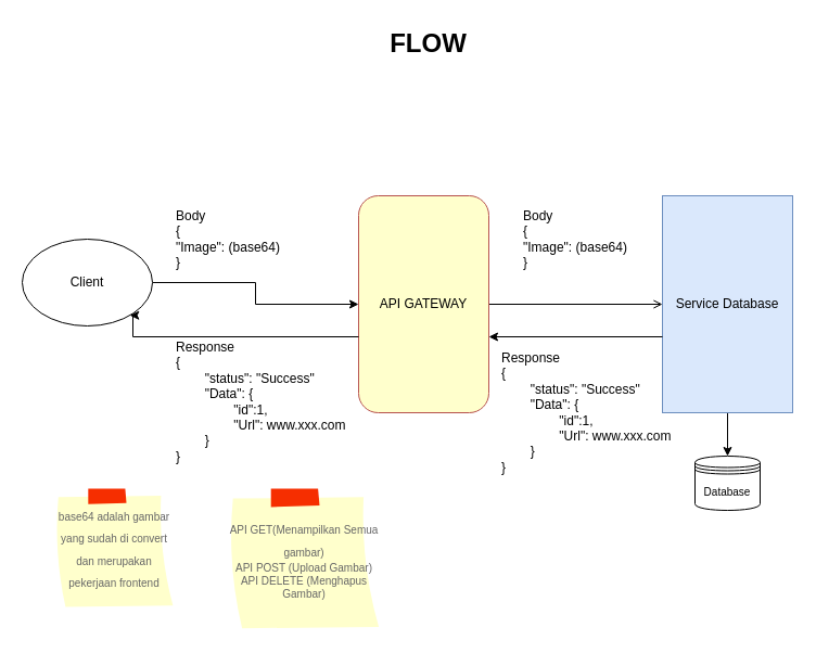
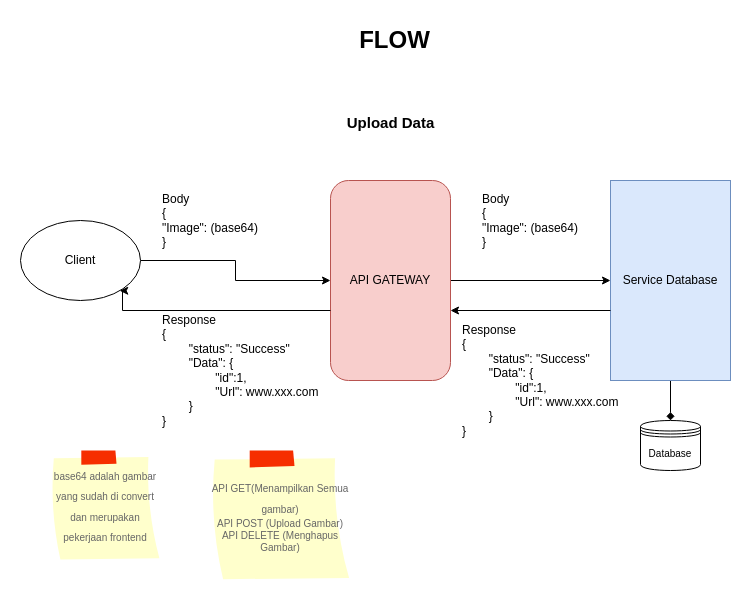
  <mxCell id="0" />
  <mxCell id="1" parent="0" />
  <mxCell id="2" style="edgeStyle=orthogonalEdgeStyle;rounded=0;orthogonalLoop=1;jettySize=auto;html=1;entryX=0;entryY=0.5;entryDx=0;entryDy=0;fontFamily=Helvetica;fontSize=10;" edge="1" parent="1" source="3" target="5"><mxGeometry relative="1" as="geometry" /></mxCell>
  <mxCell id="3" value="Client" style="ellipse;whiteSpace=wrap;html=1;" vertex="1" parent="1"><mxGeometry x="20" y="220" width="120" height="80" as="geometry" /></mxCell>
- <mxCell id="4" style="edgeStyle=orthogonalEdgeStyle;rounded=0;orthogonalLoop=1;jettySize=auto;html=1;entryX=0;entryY=0.5;entryDx=0;entryDy=0;fontFamily=Helvetica;fontSize=10;endArrow=open;" edge="1" parent="1" source="5" target="7"><mxGeometry relative="1" as="geometry" /></mxCell>
- <mxCell id="5" value="API GATEWAY" style="rounded=1;whiteSpace=wrap;html=1;fillColor=#ffffcc;strokeColor=#b85450;" vertex="1" parent="1"><mxGeometry x="330" y="180" width="120" height="200" as="geometry" /></mxCell>
- <mxCell id="6" style="edgeStyle=orthogonalEdgeStyle;rounded=0;orthogonalLoop=1;jettySize=auto;html=1;fontFamily=Helvetica;fontSize=10;" edge="1" parent="1" source="7" target="12"><mxGeometry relative="1" as="geometry" /></mxCell>
+ <mxCell id="4" style="edgeStyle=orthogonalEdgeStyle;rounded=0;orthogonalLoop=1;jettySize=auto;html=1;entryX=0;entryY=0.5;entryDx=0;entryDy=0;fontFamily=Helvetica;fontSize=10;" edge="1" parent="1" source="5" target="7"><mxGeometry relative="1" as="geometry" /></mxCell>
+ <mxCell id="5" value="API GATEWAY" style="rounded=1;whiteSpace=wrap;html=1;fillColor=#f8cecc;strokeColor=#b85450;" vertex="1" parent="1"><mxGeometry x="330" y="180" width="120" height="200" as="geometry" /></mxCell>
+ <mxCell id="6" style="edgeStyle=orthogonalEdgeStyle;rounded=0;orthogonalLoop=1;jettySize=auto;html=1;fontFamily=Helvetica;fontSize=10;endArrow=diamond;" edge="1" parent="1" source="7" target="12"><mxGeometry relative="1" as="geometry" /></mxCell>
  <mxCell id="7" value="Service Database" style="rounded=0;whiteSpace=wrap;html=1;fillColor=#dae8fc;strokeColor=#6c8ebf;" vertex="1" parent="1"><mxGeometry x="610" y="180" width="120" height="200" as="geometry" /></mxCell>
  <mxCell id="8" value="FLOW" style="text;strokeColor=none;fillColor=none;html=1;fontSize=24;fontStyle=1;verticalAlign=middle;align=center;" vertex="1" parent="1"><mxGeometry x="344" y="20" width="100" height="40" as="geometry" /></mxCell>
  <mxCell id="9" value="&lt;span style=&quot;font-weight: normal;&quot;&gt;Body&lt;br style=&quot;border-color: var(--border-color);&quot;&gt;{&lt;br style=&quot;border-color: var(--border-color);&quot;&gt;&lt;span style=&quot;border-color: var(--border-color);&quot;&gt;&#09;&lt;/span&gt;&quot;Image&quot;: (base64)&lt;br style=&quot;border-color: var(--border-color);&quot;&gt;}&lt;/span&gt;" style="text;strokeColor=none;fillColor=none;html=1;fontSize=12;fontStyle=1;verticalAlign=middle;align=left;fontFamily=Helvetica;" vertex="1" parent="1"><mxGeometry x="160" y="200" width="100" height="40" as="geometry" /></mxCell>
  <mxCell id="10" value="&lt;font style=&quot;font-size: 10px;&quot;&gt;base64 adalah gambar yang sudah di convert dan merupakan pekerjaan frontend&lt;/font&gt;" style="strokeWidth=1;shadow=0;dashed=0;align=center;html=1;shape=mxgraph.mockup.text.stickyNote2;fontColor=#666666;mainText=;fontSize=17;whiteSpace=wrap;fillColor=#ffffcc;strokeColor=#F62E00;fontFamily=Helvetica;rotation=0;" vertex="1" parent="1"><mxGeometry x="50" y="450" width="110" height="110" as="geometry" /></mxCell>
  <mxCell id="11" value="&lt;span style=&quot;font-weight: normal;&quot;&gt;Body&lt;br style=&quot;border-color: var(--border-color);&quot;&gt;{&lt;br style=&quot;border-color: var(--border-color);&quot;&gt;&lt;span style=&quot;border-color: var(--border-color);&quot;&gt;&#09;&lt;/span&gt;&quot;Image&quot;: (base64)&lt;br style=&quot;border-color: var(--border-color);&quot;&gt;}&lt;/span&gt;" style="text;strokeColor=none;fillColor=none;html=1;fontSize=12;fontStyle=1;verticalAlign=middle;align=left;fontFamily=Helvetica;" vertex="1" parent="1"><mxGeometry x="480" y="200" width="100" height="40" as="geometry" /></mxCell>
  <mxCell id="12" value="Database" style="shape=datastore;whiteSpace=wrap;html=1;strokeColor=default;fontFamily=Helvetica;fontSize=10;fillColor=none;" vertex="1" parent="1"><mxGeometry x="640" y="420" width="60" height="50" as="geometry" /></mxCell>
  <mxCell id="13" style="edgeStyle=orthogonalEdgeStyle;rounded=0;orthogonalLoop=1;jettySize=auto;html=1;entryX=0;entryY=0.5;entryDx=0;entryDy=0;fontFamily=Helvetica;fontSize=10;" edge="1" parent="1"><mxGeometry relative="1" as="geometry"><mxPoint x="610" y="310" as="sourcePoint" /><mxPoint x="450" y="310" as="targetPoint" /></mxGeometry></mxCell>
  <mxCell id="14" value="&lt;span style=&quot;font-weight: normal;&quot;&gt;Response&lt;br&gt;{&lt;br&gt;&lt;span style=&quot;white-space: pre;&quot;&gt;&#09;&lt;/span&gt;&quot;status&quot;: &quot;Success&quot;&lt;br&gt;&lt;span style=&quot;white-space: pre;&quot;&gt;&#09;&lt;/span&gt;&quot;Data&quot;: {&lt;br&gt;&lt;span style=&quot;white-space: pre;&quot;&gt;&#09;&lt;span style=&quot;white-space: pre;&quot;&gt;&#09;&lt;/span&gt;&quot;&lt;/span&gt;id&quot;:1,&lt;br&gt;&lt;span style=&quot;white-space: pre;&quot;&gt;&#09;&lt;/span&gt;&lt;span style=&quot;white-space: pre;&quot;&gt;&#09;&lt;/span&gt;&quot;Url&quot;: www.xxx.com&lt;br&gt;&lt;span style=&quot;white-space: pre;&quot;&gt;&#09;&lt;/span&gt;}&lt;br&gt;}&lt;/span&gt;" style="text;strokeColor=none;fillColor=none;html=1;fontSize=12;fontStyle=1;verticalAlign=middle;align=left;fontFamily=Helvetica;" vertex="1" parent="1"><mxGeometry x="460" y="360" width="100" height="40" as="geometry" /></mxCell>
  <mxCell id="15" style="edgeStyle=orthogonalEdgeStyle;rounded=0;orthogonalLoop=1;jettySize=auto;html=1;fontFamily=Helvetica;fontSize=10;entryX=0.827;entryY=0.879;entryDx=0;entryDy=0;entryPerimeter=0;" edge="1" parent="1" target="3"><mxGeometry relative="1" as="geometry"><mxPoint x="330" y="310" as="sourcePoint" /><mxPoint x="130" y="310" as="targetPoint" /><Array as="points"><mxPoint x="122" y="310" /></Array></mxGeometry></mxCell>
  <mxCell id="16" value="&lt;span style=&quot;font-weight: normal;&quot;&gt;Response&lt;br&gt;{&lt;br&gt;&lt;span style=&quot;white-space: pre;&quot;&gt;&#09;&lt;/span&gt;&quot;status&quot;: &quot;Success&quot;&lt;br&gt;&lt;span style=&quot;white-space: pre;&quot;&gt;&#09;&lt;/span&gt;&quot;Data&quot;: {&lt;br&gt;&lt;span style=&quot;white-space: pre;&quot;&gt;&#09;&lt;span style=&quot;white-space: pre;&quot;&gt;&#09;&lt;/span&gt;&quot;&lt;/span&gt;id&quot;:1,&lt;br&gt;&lt;span style=&quot;white-space: pre;&quot;&gt;&#09;&lt;/span&gt;&lt;span style=&quot;white-space: pre;&quot;&gt;&#09;&lt;/span&gt;&quot;Url&quot;: www.xxx.com&lt;br&gt;&lt;span style=&quot;white-space: pre;&quot;&gt;&#09;&lt;/span&gt;}&lt;br&gt;}&lt;/span&gt;" style="text;strokeColor=none;fillColor=none;html=1;fontSize=12;fontStyle=1;verticalAlign=middle;align=left;fontFamily=Helvetica;" vertex="1" parent="1"><mxGeometry x="160" y="350" width="100" height="40" as="geometry" /></mxCell>
+ <mxCell id="17" value="&lt;font style=&quot;font-size: 15px;&quot;&gt;Upload Data&lt;/font&gt;" style="text;strokeColor=none;fillColor=none;html=1;fontSize=24;fontStyle=1;verticalAlign=middle;align=center;" vertex="1" parent="1"><mxGeometry x="340" y="100" width="100" height="40" as="geometry" /></mxCell>
  <mxCell id="18" value="&lt;div style=&quot;&quot;&gt;&lt;span style=&quot;font-size: 10px; background-color: initial;&quot;&gt;API GET(Menampilkan Semua gambar)&lt;/span&gt;&lt;/div&gt;&lt;font style=&quot;font-size: 10px;&quot;&gt;&lt;div style=&quot;&quot;&gt;&lt;span style=&quot;background-color: initial;&quot;&gt;API POST (Upload Gambar)&lt;/span&gt;&lt;/div&gt;&lt;div style=&quot;&quot;&gt;&lt;span style=&quot;background-color: initial;&quot;&gt;API DELETE (Menghapus Gambar)&lt;/span&gt;&lt;/div&gt;&lt;/font&gt;" style="strokeWidth=1;shadow=0;dashed=0;align=center;html=1;shape=mxgraph.mockup.text.stickyNote2;fontColor=#666666;mainText=;fontSize=17;whiteSpace=wrap;fillColor=#ffffcc;strokeColor=#F62E00;fontFamily=Helvetica;rotation=0;" vertex="1" parent="1"><mxGeometry x="210" y="450" width="140" height="130" as="geometry" /></mxCell>
